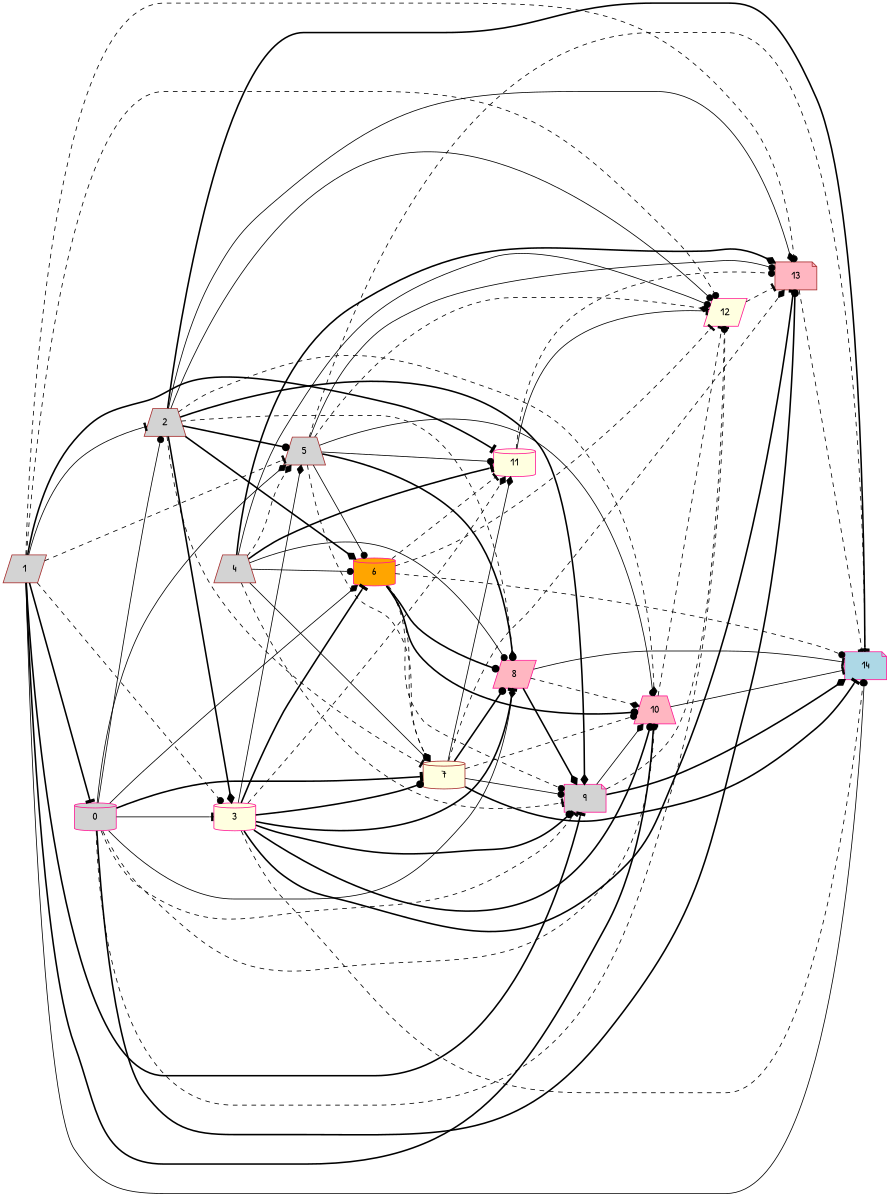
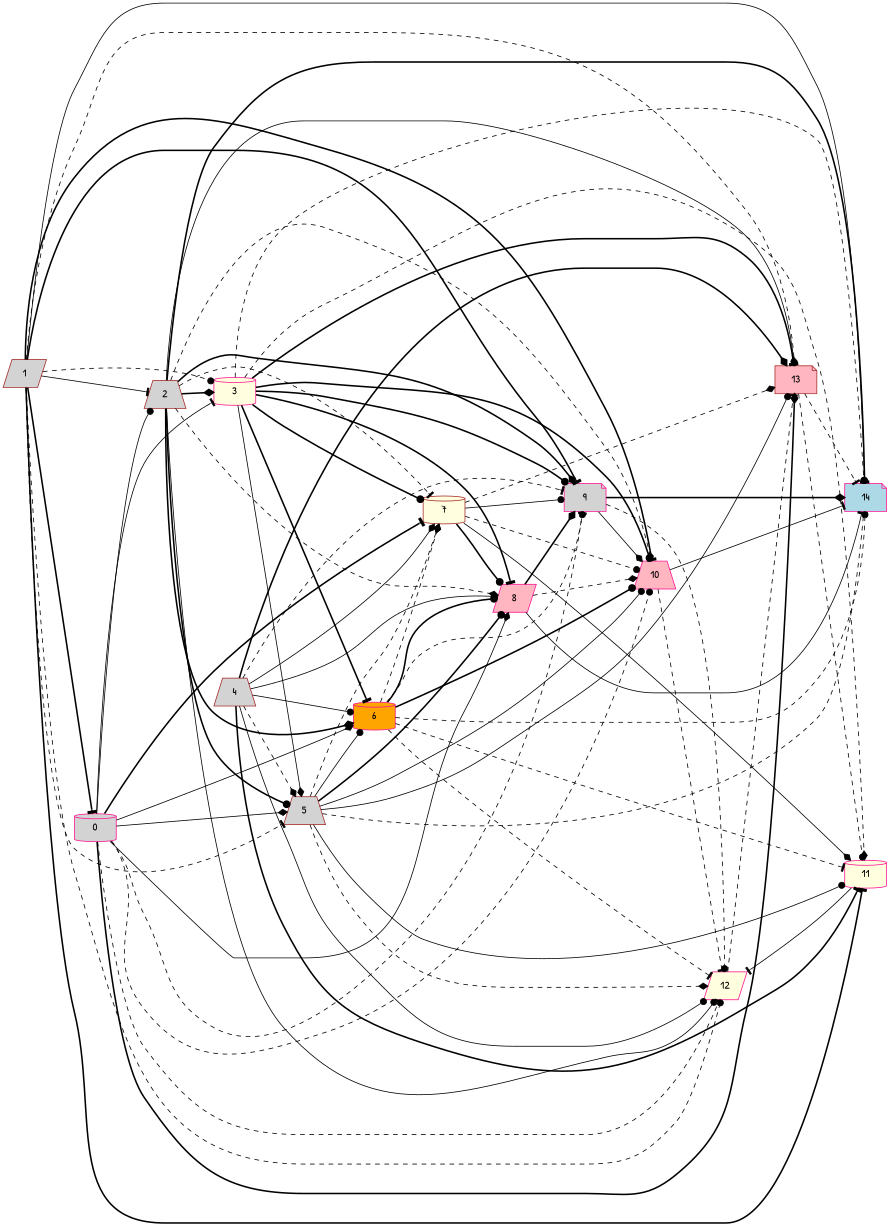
  digraph {
    fontname="Patrick Hand"
    rankdir=LR
    node [Weight=36 color=deeppink fillcolor=lightgrey fontname="Patrick Hand" shape=cylinder style=filled]
    edge [Weight=75 arrowhead=dot fontname="Patrick Hand" style=dashed]
    0 [Weight=20]
    2 [Weight=32 color=brown shape=trapezium]
    3 [Weight=46 fillcolor=lightyellow]
    5 [Weight=52 color=brown shape=trapezium]
    6 [Weight=15 fillcolor=orange]
    7 [Weight=73 color=brown fillcolor=lightyellow]
    8 [Weight=24 fillcolor=lightpink shape=parallelogram]
    9 [shape=note]
    10 [Weight=14 fillcolor=lightpink shape=trapezium]
    12 [Weight=86 fillcolor=lightyellow shape=parallelogram]
    13 [Weight=27 color=brown fillcolor=lightpink shape=note]
    1 [Weight=30 color=brown shape=parallelogram]
    11 [fillcolor=lightyellow]
    14 [Weight=25 fillcolor=lightblue shape=note]
    4 [Weight=26 color=brown shape=trapezium]
    0 -> 2 [Weight=52 style=solid]
    0 -> 3 [Weight=14 arrowhead=tee style=solid]
    0 -> 5 [Weight=64 arrowhead=diamond style=solid]
    0 -> 6 [Weight=13 arrowhead=diamond style=solid]
    0 -> 7 [arrowhead=tee style=bold]
    0 -> 8 [Weight=45 arrowhead=diamond style=solid]
    0 -> 9 [Weight=48 arrowhead=tee]
    0 -> 10 [Weight=23]
    0 -> 12 [Weight=27 arrowhead=tee]
-   0 -> 13 [Weight=56 style=bold]
+   0 -> 13 [Weight=56 arrowhead=diamond style=bold]
    2 -> 3 [Weight=24 arrowhead=diamond style=bold]
    2 -> 5 [Weight=74 style=bold]
    2 -> 6 [Weight=64 arrowhead=diamond style=bold]
    2 -> 7 [arrowhead=tee]
    2 -> 8 [Weight=24 arrowhead=diamond]
    2 -> 9 [Weight=74 arrowhead=diamond style=bold]
    2 -> 10 [Weight=23 arrowhead=diamond]
    2 -> 12 [Weight=62 style=solid]
    2 -> 13 [Weight=43 arrowhead=diamond style=solid]
    2 -> 14 [Weight=13 arrowhead=tee style=bold]
    3 -> 5 [Weight=74 arrowhead=diamond style=solid]
    3 -> 6 [Weight=35 arrowhead=tee style=bold]
    3 -> 7 [style=bold]
    3 -> 8 [Weight=24 arrowhead=tee style=bold]
    3 -> 9 [Weight=36 style=bold]
    3 -> 10 [style=bold]
    3 -> 13 [Weight=35 arrowhead=tee style=bold]
    3 -> 11 [Weight=97 arrowhead=diamond]
    3 -> 14
    5 -> 6 [style=solid]
    5 -> 7 [Weight=35 arrowhead=diamond]
    5 -> 8 [Weight=24 style=bold]
    5 -> 10 [Weight=63 style=solid]
    5 -> 12 [Weight=74 arrowhead=diamond]
    5 -> 13 [Weight=53 style=solid]
    5 -> 11 [Weight=24 style=solid]
    5 -> 14 [Weight=68 arrowhead=tee]
    6 -> 7 [Weight=45 arrowhead=diamond]
    6 -> 8 [Weight=35 style=bold]
    6 -> 9 [Weight=24]
    6 -> 10 [Weight=87 style=bold]
    6 -> 12 [Weight=3 arrowhead=tee]
    6 -> 11 [Weight=65 arrowhead=tee]
    6 -> 14 [Weight=13]
    7 -> 8 [Weight=23 style=bold]
    7 -> 9 [Weight=64 style=solid]
    7 -> 10
    7 -> 13 [Weight=97 arrowhead=diamond]
    7 -> 11 [Weight=86 arrowhead=diamond style=solid]
-   7 -> 14 [Weight=34 arrowhead=tee style=bold]
    8 -> 9 [Weight=24 arrowhead=diamond style=bold]
    8 -> 10 [Weight=64 arrowhead=diamond]
    8 -> 14 [arrowhead=tee style=solid]
    9 -> 10 [Weight=86 arrowhead=diamond style=solid]
    9 -> 12 [Weight=13]
    9 -> 14 [Weight=45 arrowhead=diamond style=bold]
    10 -> 12 [Weight=24 arrowhead=tee]
    10 -> 14 [Weight=13 arrowhead=tee style=solid]
    12 -> 13 [Weight=5 arrowhead=tee]
    13 -> 14 [Weight=35 arrowhead=tee]
    1 -> 0 [Weight=32 arrowhead=tee style=bold]
    1 -> 2 [Weight=85 arrowhead=tee style=solid]
    1 -> 3 [Weight=35]
    1 -> 5 [Weight=47 arrowhead=tee]
    1 -> 9 [Weight=86 arrowhead=tee style=bold]
    1 -> 10 [Weight=24 arrowhead=tee style=bold]
    1 -> 12 [Weight=96]
    1 -> 13 [Weight=35]
    1 -> 11 [Weight=86 arrowhead=tee style=bold]
    1 -> 14 [style=solid]
    11 -> 12 [Weight=86 arrowhead=tee style=solid]
-   11 -> 13 [Weight=15]
+   13 -> 11 [Weight=15]
    4 -> 5 [Weight=23 arrowhead=diamond]
    4 -> 6 [style=solid]
    4 -> 7 [Weight=24 arrowhead=diamond style=solid]
    4 -> 8 [Weight=74 style=solid]
    4 -> 9 [Weight=85 arrowhead=tee]
    4 -> 12 [style=solid]
    4 -> 13 [Weight=64 arrowhead=diamond style=bold]
    4 -> 11 [Weight=24 arrowhead=tee style=bold]
  }
